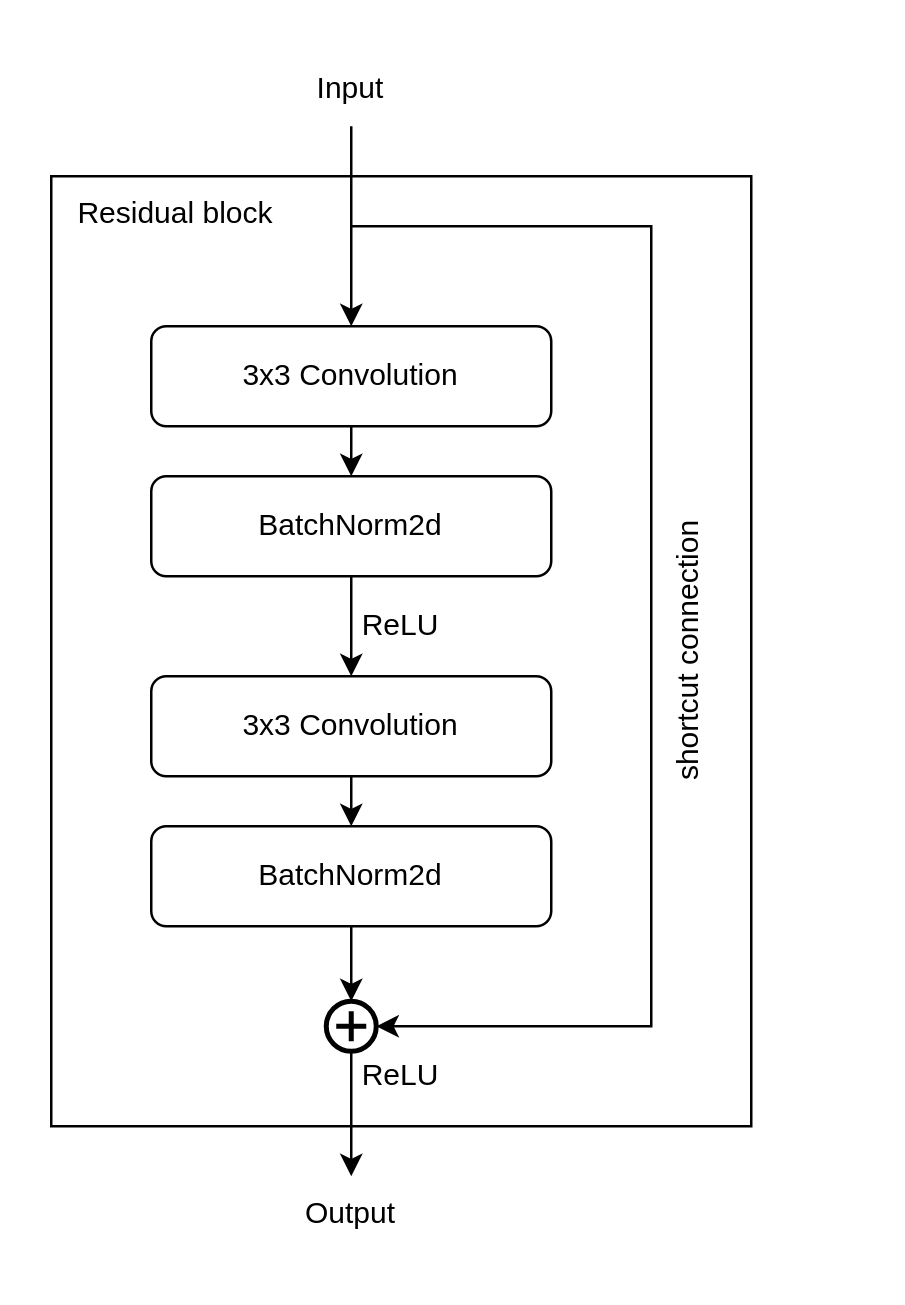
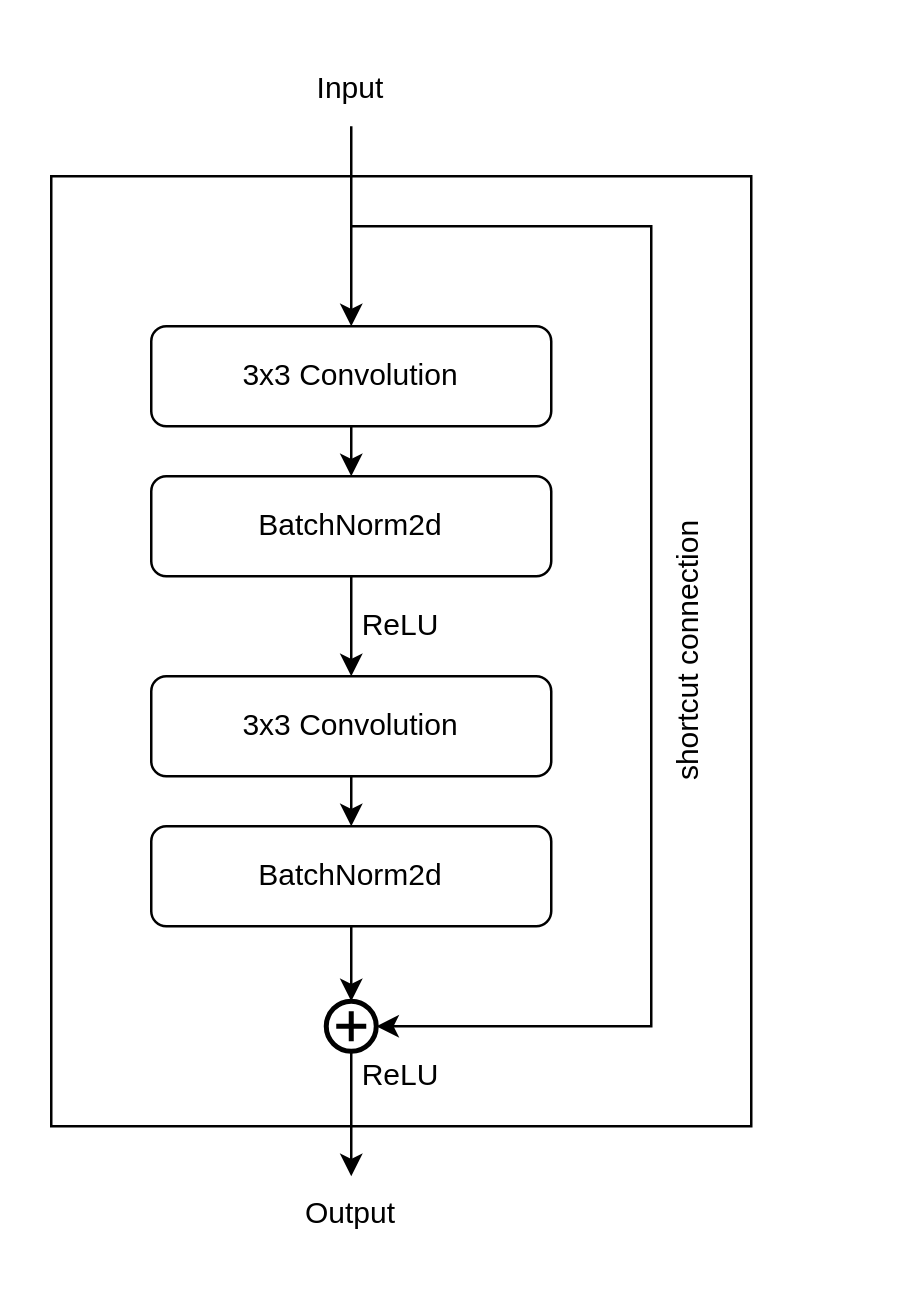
  <mxCell id="0" />
  <mxCell id="1" parent="0" />
  <mxCell id="2" value="" style="rounded=0;whiteSpace=wrap;html=1;fillColor=none;direction=east;" vertex="1" parent="1"><mxGeometry x="20" y="70" width="280" height="380" as="geometry" /></mxCell>
  <mxCell id="3" style="edgeStyle=orthogonalEdgeStyle;rounded=0;orthogonalLoop=1;jettySize=auto;html=1;exitX=0.5;exitY=1;exitDx=0;exitDy=0;entryX=0.5;entryY=0;entryDx=0;entryDy=0;" edge="1" parent="1" source="4" target="6"><mxGeometry relative="1" as="geometry" /></mxCell>
  <mxCell id="4" value="3x3 Convolution" style="rounded=1;whiteSpace=wrap;html=1;direction=east;" vertex="1" parent="1"><mxGeometry x="60" y="130" width="160" height="40" as="geometry" /></mxCell>
  <mxCell id="5" style="edgeStyle=orthogonalEdgeStyle;rounded=0;orthogonalLoop=1;jettySize=auto;html=1;exitX=0.5;exitY=1;exitDx=0;exitDy=0;entryX=0.5;entryY=1;entryDx=0;entryDy=0;" edge="1" parent="1" source="6"><mxGeometry relative="1" as="geometry"><mxPoint x="140" y="270" as="targetPoint" /></mxGeometry></mxCell>
  <mxCell id="6" value="BatchNorm2d" style="rounded=1;whiteSpace=wrap;html=1;direction=east;" vertex="1" parent="1"><mxGeometry x="60" y="190" width="160" height="40" as="geometry" /></mxCell>
  <mxCell id="7" style="edgeStyle=orthogonalEdgeStyle;rounded=0;orthogonalLoop=1;jettySize=auto;html=1;exitX=0.5;exitY=1;exitDx=0;exitDy=0;entryX=0.5;entryY=0;entryDx=0;entryDy=0;" edge="1" parent="1" source="8" target="9"><mxGeometry relative="1" as="geometry" /></mxCell>
  <mxCell id="8" value="3x3 Convolution" style="rounded=1;whiteSpace=wrap;html=1;direction=east;" vertex="1" parent="1"><mxGeometry x="60" y="270" width="160" height="40" as="geometry" /></mxCell>
  <mxCell id="9" value="BatchNorm2d" style="rounded=1;whiteSpace=wrap;html=1;direction=east;" vertex="1" parent="1"><mxGeometry x="60" y="330" width="160" height="40" as="geometry" /></mxCell>
  <mxCell id="10" value="ReLU" style="text;html=1;strokeColor=none;fillColor=none;align=center;verticalAlign=middle;whiteSpace=wrap;rounded=0;direction=east;" vertex="1" parent="1"><mxGeometry x="130" y="240" width="60" height="20" as="geometry" /></mxCell>
  <mxCell id="11" value="" style="endArrow=classic;html=1;rounded=0;entryX=0.5;entryY=0;entryDx=0;entryDy=0;exitX=0.5;exitY=0;exitDx=0;exitDy=0;" edge="1" parent="1" target="4"><mxGeometry width="50" height="50" relative="1" as="geometry"><mxPoint x="140" y="50" as="sourcePoint" /><mxPoint x="140" y="50" as="targetPoint" /></mxGeometry></mxCell>
  <mxCell id="12" value="" style="endArrow=classic;html=1;rounded=0;exitX=0.5;exitY=1;exitDx=0;exitDy=0;entryX=0.5;entryY=1;entryDx=0;entryDy=0;" edge="1" parent="1" source="9"><mxGeometry width="50" height="50" relative="1" as="geometry"><mxPoint x="40" y="460" as="sourcePoint" /><mxPoint x="140" y="400" as="targetPoint" /></mxGeometry></mxCell>
  <mxCell id="13" value="" style="endArrow=classic;html=1;rounded=0;entryX=1;entryY=0.5;entryDx=0;entryDy=0;entryPerimeter=0;exitX=1;exitY=0.5;exitDx=0;exitDy=0;exitPerimeter=0;" edge="1" parent="1" target="14"><mxGeometry width="50" height="50" relative="1" as="geometry"><mxPoint x="140" y="90" as="sourcePoint" /><mxPoint x="310" y="450" as="targetPoint" /><Array as="points"><mxPoint x="260" y="90" /><mxPoint x="260" y="410" /></Array></mxGeometry></mxCell>
  <mxCell id="14" value="" style="html=1;verticalLabelPosition=bottom;align=center;labelBackgroundColor=#ffffff;verticalAlign=top;strokeWidth=2;strokeColor=#000000;shadow=0;dashed=0;shape=mxgraph.ios7.icons.add;fillColor=none;direction=east;" vertex="1" parent="1"><mxGeometry x="130" y="400" width="20" height="20" as="geometry" /></mxCell>
  <mxCell id="15" value="" style="endArrow=classic;html=1;rounded=0;" edge="1" parent="1"><mxGeometry width="50" height="50" relative="1" as="geometry"><mxPoint x="140" y="420" as="sourcePoint" /><mxPoint x="140" y="470" as="targetPoint" /></mxGeometry></mxCell>
  <mxCell id="16" value="ReLU" style="text;html=1;strokeColor=none;fillColor=none;align=center;verticalAlign=middle;whiteSpace=wrap;rounded=0;direction=east;" vertex="1" parent="1"><mxGeometry x="130" y="420" width="60" height="20" as="geometry" /></mxCell>
- <mxCell id="17" value="Residual block" style="text;html=1;strokeColor=none;fillColor=none;align=center;verticalAlign=middle;whiteSpace=wrap;rounded=0;direction=east;" vertex="1" parent="1"><mxGeometry x="20" y="70" width="100" height="30" as="geometry" /></mxCell>
  <mxCell id="18" value="Input" style="text;html=1;strokeColor=none;fillColor=none;align=center;verticalAlign=middle;whiteSpace=wrap;rounded=0;direction=east;" vertex="1" parent="1"><mxGeometry x="110" y="20" width="60" height="30" as="geometry" /></mxCell>
  <mxCell id="19" value="Output" style="text;html=1;strokeColor=none;fillColor=none;align=center;verticalAlign=middle;whiteSpace=wrap;rounded=0;direction=east;" vertex="1" parent="1"><mxGeometry x="110" y="470" width="60" height="30" as="geometry" /></mxCell>
  <mxCell id="20" value="shortcut connection" style="text;html=1;strokeColor=none;fillColor=none;align=center;verticalAlign=middle;whiteSpace=wrap;rounded=0;rotation=-90;" vertex="1" parent="1"><mxGeometry x="210" y="245" width="130" height="30" as="geometry" /></mxCell>
